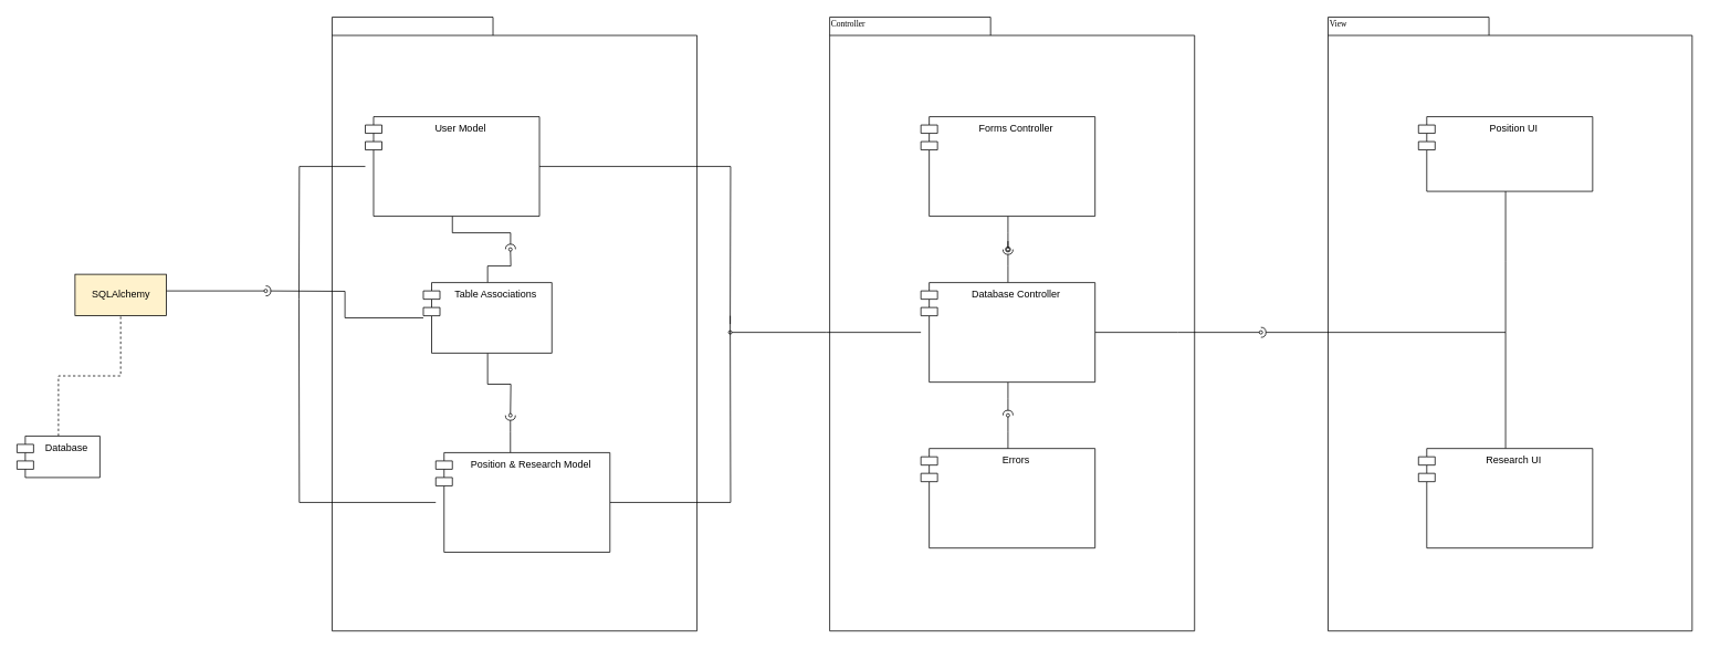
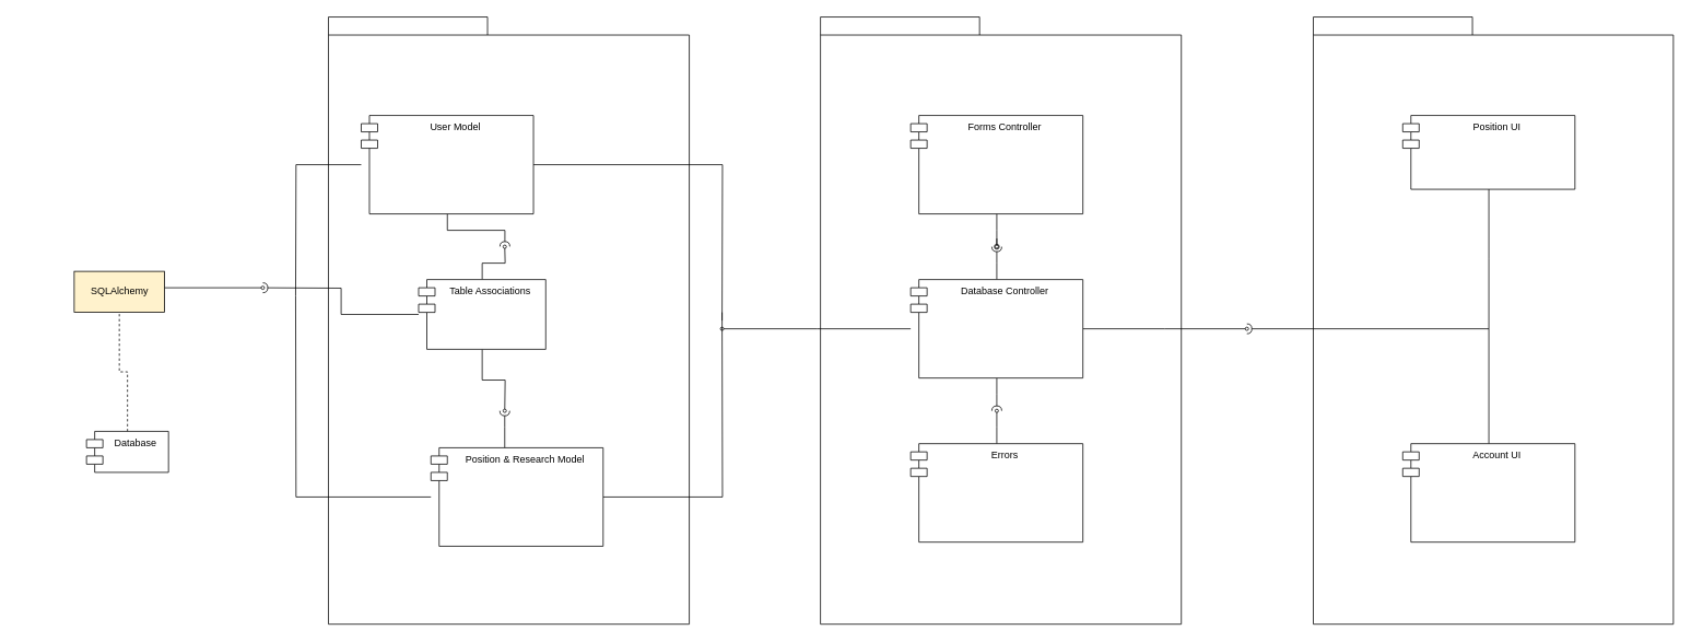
  <mxCell id="0" />
  <mxCell id="1" parent="0" />
  <mxCell id="2" value="" style="shape=folder;fontStyle=1;spacingTop=10;tabWidth=194;tabHeight=22;tabPosition=left;html=1;rounded=0;shadow=0;comic=0;labelBackgroundColor=none;strokeWidth=1;fillColor=none;fontFamily=Verdana;fontSize=10;align=center;" parent="1" vertex="1"><mxGeometry x="400" y="20" width="440" height="740" as="geometry" /></mxCell>
  <mxCell id="3" style="edgeStyle=elbowEdgeStyle;rounded=0;html=1;entryX=0.559;entryY=0.251;entryPerimeter=0;dashed=1;labelBackgroundColor=none;startFill=0;endArrow=open;endFill=0;endSize=10;fontFamily=Verdana;fontSize=10;" parent="1" edge="1"><mxGeometry relative="1" as="geometry"><mxPoint x="1070.108" y="582.07" as="targetPoint" /></mxGeometry></mxCell>
  <mxCell id="4" style="edgeStyle=none;rounded=0;html=1;dashed=1;labelBackgroundColor=none;startFill=0;endArrow=open;endFill=0;endSize=10;fontFamily=Verdana;fontSize=10;entryX=-0.003;entryY=0.411;entryPerimeter=0;" parent="1" edge="1"><mxGeometry relative="1" as="geometry"><mxPoint x="1159.164" y="593.27" as="targetPoint" /></mxGeometry></mxCell>
  <mxCell id="5" style="edgeStyle=none;rounded=0;html=1;dashed=1;labelBackgroundColor=none;startFill=0;endArrow=open;endFill=0;endSize=10;fontFamily=Verdana;fontSize=10;entryX=1.013;entryY=0.444;entryPerimeter=0;" parent="1" edge="1"><mxGeometry relative="1" as="geometry"><mxPoint x="1024.688" y="534.5" as="sourcePoint" /></mxGeometry></mxCell>
  <mxCell id="6" style="rounded=0;html=1;dashed=1;labelBackgroundColor=none;startFill=0;endArrow=open;endFill=0;endSize=10;fontFamily=Verdana;fontSize=10;entryX=0.592;entryY=0.2;entryPerimeter=0;edgeStyle=elbowEdgeStyle;" parent="1" edge="1"><mxGeometry relative="1" as="geometry"><mxPoint x="887.26" y="260.5" as="targetPoint" /></mxGeometry></mxCell>
  <mxCell id="7" value="" style="shape=folder;fontStyle=1;spacingTop=10;tabWidth=194;tabHeight=22;tabPosition=left;html=1;rounded=0;shadow=0;comic=0;labelBackgroundColor=none;strokeWidth=1;fillColor=none;fontFamily=Verdana;fontSize=10;align=center;" vertex="1" parent="1"><mxGeometry x="1000" y="20" width="440" height="740" as="geometry" /></mxCell>
- <mxCell id="8" value="Controller" style="text;html=1;align=left;verticalAlign=top;spacingTop=-4;fontSize=10;fontFamily=Verdana" vertex="1" parent="1"><mxGeometry x="1000" y="20" width="130" height="20" as="geometry" /></mxCell>
  <mxCell id="9" value="" style="shape=folder;fontStyle=1;spacingTop=10;tabWidth=194;tabHeight=22;tabPosition=left;html=1;rounded=0;shadow=0;comic=0;labelBackgroundColor=none;strokeWidth=1;fillColor=none;fontFamily=Verdana;fontSize=10;align=center;" vertex="1" parent="1"><mxGeometry x="1601" y="20" width="439" height="740" as="geometry" /></mxCell>
- <mxCell id="10" value="View" style="text;html=1;align=left;verticalAlign=top;spacingTop=-4;fontSize=10;fontFamily=Verdana" vertex="1" parent="1"><mxGeometry x="1601" y="20" width="130" height="20" as="geometry" /></mxCell>
  <mxCell id="11" style="edgeStyle=orthogonalEdgeStyle;rounded=0;orthogonalLoop=1;jettySize=auto;html=1;endArrow=oval;endFill=0;endSize=4;strokeWidth=1;" edge="1" parent="1" source="14"><mxGeometry relative="1" as="geometry"><mxPoint x="615" y="500" as="targetPoint" /></mxGeometry></mxCell>
  <mxCell id="12" style="edgeStyle=orthogonalEdgeStyle;rounded=0;orthogonalLoop=1;jettySize=auto;html=1;endArrow=oval;endFill=0;endSize=4;strokeWidth=1;" edge="1" parent="1" source="14"><mxGeometry relative="1" as="geometry"><mxPoint x="615" y="300" as="targetPoint" /></mxGeometry></mxCell>
  <mxCell id="13" style="edgeStyle=orthogonalEdgeStyle;rounded=0;orthogonalLoop=1;jettySize=auto;html=1;endArrow=halfCircle;endFill=0;endSize=4;strokeWidth=1;" edge="1" parent="1" source="14"><mxGeometry relative="1" as="geometry"><mxPoint x="320" y="350" as="targetPoint" /></mxGeometry></mxCell>
  <mxCell id="14" value="Table Associations" style="shape=module;align=left;spacingLeft=20;align=center;verticalAlign=top;" vertex="1" parent="1"><mxGeometry x="510" y="340" width="155" height="85" as="geometry" /></mxCell>
  <mxCell id="15" style="edgeStyle=orthogonalEdgeStyle;rounded=0;orthogonalLoop=1;jettySize=auto;html=1;endArrow=halfCircle;endFill=0;endSize=4;strokeWidth=1;" edge="1" parent="1" source="18"><mxGeometry relative="1" as="geometry"><mxPoint x="615" y="500" as="targetPoint" /><Array as="points"><mxPoint x="615" y="520" /><mxPoint x="615" y="520" /></Array></mxGeometry></mxCell>
  <mxCell id="16" style="edgeStyle=orthogonalEdgeStyle;rounded=0;orthogonalLoop=1;jettySize=auto;html=1;endArrow=none;endFill=0;endSize=4;strokeWidth=1;" edge="1" parent="1" source="18"><mxGeometry relative="1" as="geometry"><mxPoint x="880" y="380" as="targetPoint" /></mxGeometry></mxCell>
  <mxCell id="17" style="edgeStyle=orthogonalEdgeStyle;rounded=0;orthogonalLoop=1;jettySize=auto;html=1;endArrow=none;endFill=0;endSize=4;strokeWidth=1;" edge="1" parent="1" source="18"><mxGeometry relative="1" as="geometry"><mxPoint y="360" as="targetPoint" x="360" /></mxGeometry></mxCell>
  <mxCell id="18" value="Position &amp; Research Model" style="shape=module;align=left;spacingLeft=20;align=center;verticalAlign=top;" vertex="1" parent="1"><mxGeometry x="525" y="545" width="210" height="120" as="geometry" /></mxCell>
  <mxCell id="19" style="edgeStyle=orthogonalEdgeStyle;rounded=0;orthogonalLoop=1;jettySize=auto;html=1;entryX=0.489;entryY=0.378;entryDx=0;entryDy=0;entryPerimeter=0;endArrow=halfCircle;endFill=0;endSize=4;strokeWidth=1;" edge="1" parent="1" source="22" target="2"><mxGeometry relative="1" as="geometry" /></mxCell>
  <mxCell id="20" style="edgeStyle=orthogonalEdgeStyle;rounded=0;orthogonalLoop=1;jettySize=auto;html=1;endArrow=none;endFill=0;endSize=4;strokeWidth=1;" edge="1" parent="1" source="22"><mxGeometry relative="1" as="geometry"><mxPoint x="880" y="390" as="targetPoint" /></mxGeometry></mxCell>
  <mxCell id="21" style="edgeStyle=orthogonalEdgeStyle;rounded=0;orthogonalLoop=1;jettySize=auto;html=1;endArrow=none;endFill=0;endSize=4;strokeWidth=1;" edge="1" parent="1" source="22"><mxGeometry relative="1" as="geometry"><mxPoint y="360" as="targetPoint" x="360" /></mxGeometry></mxCell>
  <mxCell id="22" value="User Model" style="shape=module;align=left;spacingLeft=20;align=center;verticalAlign=top;" vertex="1" parent="1"><mxGeometry x="440" y="140" width="210" height="120" as="geometry" /></mxCell>
  <mxCell id="23" style="edgeStyle=orthogonalEdgeStyle;rounded=0;orthogonalLoop=1;jettySize=auto;html=1;endArrow=none;endFill=0;endSize=4;strokeWidth=1;" edge="1" parent="1" source="24"><mxGeometry relative="1" as="geometry"><mxPoint x="1815" y="400" as="targetPoint" /></mxGeometry></mxCell>
  <mxCell id="24" value="Position UI" style="shape=module;align=left;spacingLeft=20;align=center;verticalAlign=top;" vertex="1" parent="1"><mxGeometry x="1710" y="140" width="210" height="90" as="geometry" /></mxCell>
  <mxCell id="25" style="edgeStyle=orthogonalEdgeStyle;rounded=0;orthogonalLoop=1;jettySize=auto;html=1;endArrow=halfCircle;endFill=0;endSize=4;strokeWidth=1;exitX=0.5;exitY=0;exitDx=0;exitDy=0;" edge="1" parent="1" source="26"><mxGeometry relative="1" as="geometry"><mxPoint x="1520" y="400" as="targetPoint" /><Array as="points"><mxPoint x="1815" y="400" /></Array></mxGeometry></mxCell>
- <mxCell id="26" value="Research UI" style="shape=module;align=left;spacingLeft=20;align=center;verticalAlign=top;" vertex="1" parent="1"><mxGeometry x="1710" y="540" width="210" height="120" as="geometry" /></mxCell>
+ <mxCell id="26" value="Account UI" style="shape=module;align=left;spacingLeft=20;align=center;verticalAlign=top;" vertex="1" parent="1"><mxGeometry x="1710" y="540" width="210" height="120" as="geometry" /></mxCell>
  <mxCell id="27" style="edgeStyle=orthogonalEdgeStyle;rounded=0;orthogonalLoop=1;jettySize=auto;html=1;exitX=0.5;exitY=1;exitDx=0;exitDy=0;exitPerimeter=0;" edge="1" parent="1" source="9" target="9"><mxGeometry relative="1" as="geometry" /></mxCell>
  <mxCell id="28" value="" style="edgeStyle=orthogonalEdgeStyle;rounded=0;orthogonalLoop=1;jettySize=auto;html=1;endArrow=oval;endFill=0;" edge="1" parent="1" source="29"><mxGeometry relative="1" as="geometry"><mxPoint x="1215" y="300" as="targetPoint" /></mxGeometry></mxCell>
  <mxCell id="29" value="Forms Controller" style="shape=module;align=left;spacingLeft=20;align=center;verticalAlign=top;" vertex="1" parent="1"><mxGeometry x="1110" y="140" width="210" height="120" as="geometry" /></mxCell>
  <mxCell id="30" style="edgeStyle=orthogonalEdgeStyle;rounded=0;orthogonalLoop=1;jettySize=auto;html=1;endArrow=oval;endFill=0;strokeWidth=1;endSize=4;" edge="1" parent="1"><mxGeometry relative="1" as="geometry"><mxPoint x="1215" y="300" as="targetPoint" /><mxPoint x="1215" y="290" as="sourcePoint" /></mxGeometry></mxCell>
  <mxCell id="31" style="edgeStyle=orthogonalEdgeStyle;rounded=0;orthogonalLoop=1;jettySize=auto;html=1;endArrow=halfCircle;endFill=0;endSize=4;strokeWidth=1;" edge="1" parent="1" source="35"><mxGeometry relative="1" as="geometry"><mxPoint x="1215" y="300" as="targetPoint" /></mxGeometry></mxCell>
  <mxCell id="32" style="edgeStyle=orthogonalEdgeStyle;rounded=0;orthogonalLoop=1;jettySize=auto;html=1;exitX=1;exitY=0.5;exitDx=0;exitDy=0;endArrow=oval;endFill=0;endSize=4;strokeWidth=1;" edge="1" parent="1" source="35"><mxGeometry relative="1" as="geometry"><mxPoint x="1520" y="400" as="targetPoint" /></mxGeometry></mxCell>
  <mxCell id="33" style="edgeStyle=orthogonalEdgeStyle;rounded=0;orthogonalLoop=1;jettySize=auto;html=1;endArrow=halfCircle;endFill=0;endSize=4;strokeWidth=1;" edge="1" parent="1" source="35"><mxGeometry relative="1" as="geometry"><mxPoint x="1215" y="500" as="targetPoint" /></mxGeometry></mxCell>
  <mxCell id="34" style="edgeStyle=orthogonalEdgeStyle;rounded=0;orthogonalLoop=1;jettySize=auto;html=1;endArrow=oval;endFill=0;endSize=4;strokeWidth=1;" edge="1" parent="1" source="35"><mxGeometry relative="1" as="geometry"><mxPoint x="880" y="400" as="targetPoint" /></mxGeometry></mxCell>
  <mxCell id="35" value="Database Controller" style="shape=module;align=left;spacingLeft=20;align=center;verticalAlign=top;" vertex="1" parent="1"><mxGeometry x="1110" y="340" width="210" height="120" as="geometry" /></mxCell>
  <mxCell id="36" style="edgeStyle=orthogonalEdgeStyle;rounded=0;orthogonalLoop=1;jettySize=auto;html=1;endArrow=oval;endFill=0;endSize=4;strokeWidth=1;" edge="1" parent="1" source="37"><mxGeometry relative="1" as="geometry"><mxPoint x="1215" y="500" as="targetPoint" /></mxGeometry></mxCell>
  <mxCell id="37" value="Errors" style="shape=module;align=left;spacingLeft=20;align=center;verticalAlign=top;" vertex="1" parent="1"><mxGeometry x="1110" y="540" width="210" height="120" as="geometry" /></mxCell>
  <mxCell id="38" style="edgeStyle=orthogonalEdgeStyle;rounded=0;orthogonalLoop=1;jettySize=auto;html=1;endArrow=none;endFill=0;endSize=4;strokeWidth=1;entryX=0.5;entryY=1;entryDx=0;entryDy=0;dashed=1;" edge="1" parent="1" source="39" target="41"><mxGeometry relative="1" as="geometry"><mxPoint x="150" y="410" as="targetPoint" /></mxGeometry></mxCell>
- <mxCell id="39" value="Database" style="shape=module;align=left;spacingLeft=20;align=center;verticalAlign=top;" vertex="1" parent="1"><mxGeometry x="20" y="525" width="100" height="50" as="geometry" /></mxCell>
+ <mxCell id="39" value="Database" style="shape=module;align=left;spacingLeft=20;align=center;verticalAlign=top;" vertex="1" parent="1"><mxGeometry x="105" y="525" width="100" height="50" as="geometry" /></mxCell>
  <mxCell id="40" style="edgeStyle=orthogonalEdgeStyle;rounded=0;orthogonalLoop=1;jettySize=auto;html=1;endArrow=oval;endFill=0;endSize=4;strokeWidth=1;" edge="1" parent="1" source="41"><mxGeometry relative="1" as="geometry"><mxPoint x="320" y="350" as="targetPoint" /><Array as="points"><mxPoint x="320" y="350" /></Array></mxGeometry></mxCell>
  <mxCell id="41" value="SQLAlchemy" style="html=1;fillColor=#fff2cc;" vertex="1" parent="1"><mxGeometry x="90" y="330" width="110" height="50" as="geometry" /></mxCell>
